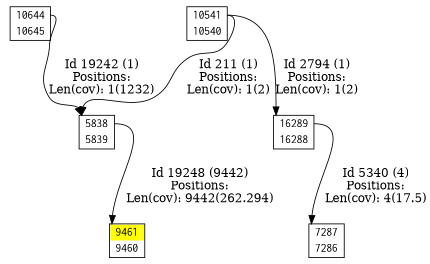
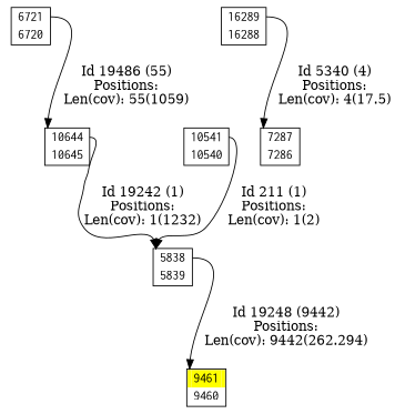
  digraph {
    node [color=black fontname=Courier penwidth=1.8 shape=plaintext]
    edge [color=black headport=port_5838_in tailport=port_10541_out]
    n1 [label=<<TABLE BORDER="1" CELLSPACING="0" > <TR><TD BORDER="0" PORT = "port_5838_in" color="white" bgcolor="white" ></TD><TD BORDER="0" color="white" bgcolor="white" >5838</TD><TD BORDER="0" PORT = "port_5838_out" color="white" bgcolor="white" ></TD></TR> <TR><TD BORDER="0" PORT = "port_5839_out" color="white" bgcolor="white" ></TD><TD BORDER="0" color="white" bgcolor="white" >5839</TD><TD BORDER="0" PORT = "port_5839_in" color="white" bgcolor="white" ></TD></TR> </TABLE>>]
    n2 [label=<<TABLE BORDER="1" CELLSPACING="0" > <TR><TD BORDER="0" PORT = "port_9461_in" color="yellow" bgcolor="yellow" ></TD><TD BORDER="0" color="yellow" bgcolor="yellow" >9461</TD><TD BORDER="0" PORT = "port_9461_out" color="yellow" bgcolor="yellow" ></TD></TR> <TR><TD BORDER="0" PORT = "port_9460_out" color="white" bgcolor="white" ></TD><TD BORDER="0" color="white" bgcolor="white" >9460</TD><TD BORDER="0" PORT = "port_9460_in" color="white" bgcolor="white" ></TD></TR> </TABLE>>]
+   n3 [label=<<TABLE BORDER="1" CELLSPACING="0" > <TR><TD BORDER="0" PORT = "port_6721_in" color="white" bgcolor="white" ></TD><TD BORDER="0" color="white" bgcolor="white" >6721</TD><TD BORDER="0" PORT = "port_6721_out" color="white" bgcolor="white" ></TD></TR> <TR><TD BORDER="0" PORT = "port_6720_out" color="white" bgcolor="white" ></TD><TD BORDER="0" color="white" bgcolor="white" >6720</TD><TD BORDER="0" PORT = "port_6720_in" color="white" bgcolor="white" ></TD></TR> </TABLE>>]
    n4 [label=<<TABLE BORDER="1" CELLSPACING="0" > <TR><TD BORDER="0" PORT = "port_10644_in" color="white" bgcolor="white" ></TD><TD BORDER="0" color="white" bgcolor="white" >10644</TD><TD BORDER="0" PORT = "port_10644_out" color="white" bgcolor="white" ></TD></TR> <TR><TD BORDER="0" PORT = "port_10645_out" color="white" bgcolor="white" ></TD><TD BORDER="0" color="white" bgcolor="white" >10645</TD><TD BORDER="0" PORT = "port_10645_in" color="white" bgcolor="white" ></TD></TR> </TABLE>>]
    n5 [label=<<TABLE BORDER="1" CELLSPACING="0" > <TR><TD BORDER="0" PORT = "port_10541_in" color="white" bgcolor="white" ></TD><TD BORDER="0" color="white" bgcolor="white" >10541</TD><TD BORDER="0" PORT = "port_10541_out" color="white" bgcolor="white" ></TD></TR> <TR><TD BORDER="0" PORT = "port_10540_out" color="white" bgcolor="white" ></TD><TD BORDER="0" color="white" bgcolor="white" >10540</TD><TD BORDER="0" PORT = "port_10540_in" color="white" bgcolor="white" ></TD></TR> </TABLE>>]
    n6 [label=<<TABLE BORDER="1" CELLSPACING="0" > <TR><TD BORDER="0" PORT = "port_16289_in" color="white" bgcolor="white" ></TD><TD BORDER="0" color="white" bgcolor="white" >16289</TD><TD BORDER="0" PORT = "port_16289_out" color="white" bgcolor="white" ></TD></TR> <TR><TD BORDER="0" PORT = "port_16288_out" color="white" bgcolor="white" ></TD><TD BORDER="0" color="white" bgcolor="white" >16288</TD><TD BORDER="0" PORT = "port_16288_in" color="white" bgcolor="white" ></TD></TR> </TABLE>>]
    n7 [label=<<TABLE BORDER="1" CELLSPACING="0" > <TR><TD BORDER="0" PORT = "port_7287_in" color="white" bgcolor="white" ></TD><TD BORDER="0" color="white" bgcolor="white" >7287</TD><TD BORDER="0" PORT = "port_7287_out" color="white" bgcolor="white" ></TD></TR> <TR><TD BORDER="0" PORT = "port_7286_out" color="white" bgcolor="white" ></TD><TD BORDER="0" color="white" bgcolor="white" >7286</TD><TD BORDER="0" PORT = "port_7286_in" color="white" bgcolor="white" ></TD></TR> </TABLE>>]
    n1 -> n2 [headport=port_9461_in label="Id 19248 (9442)\nPositions:\nLen(cov): 9442(262.294)" tailport=port_5838_out]
+   n3 -> n4 [headport=port_10644_in label="Id 19486 (55)\nPositions:\nLen(cov): 55(1059)" tailport=port_6721_out]
    n4 -> n1 [label="Id 19242 (1)\nPositions:\nLen(cov): 1(1232)" tailport=port_10644_out]
    n5 -> n1 [label="Id 211 (1)\nPositions:\nLen(cov): 1(2)"]
-   n5 -> n6 [headport=port_16289_in label="Id 2794 (1)\nPositions:\nLen(cov): 1(2)"]
    n6 -> n7 [headport=port_7287_in label="Id 5340 (4)\nPositions:\nLen(cov): 4(17.5)" tailport=port_16289_out]
  }
